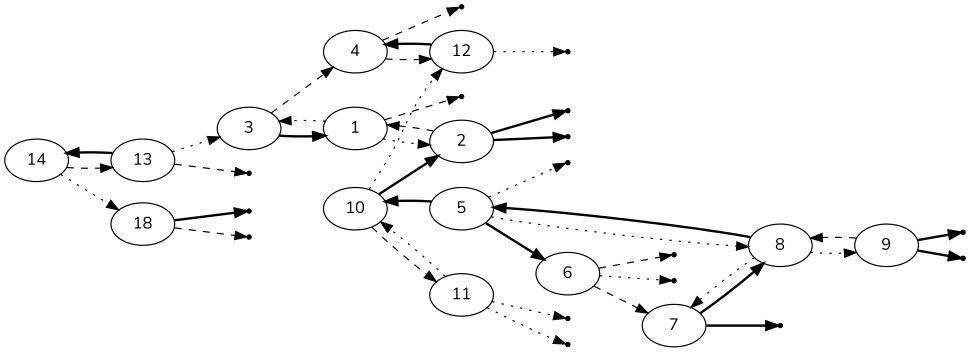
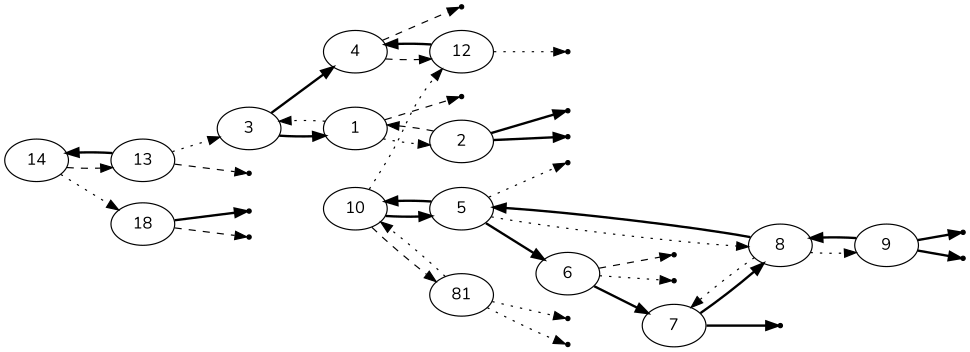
  digraph {
    fontname=Nunito
    rankdir=LR
    node [fontname=Nunito shape=point]
    edge [fontname=Nunito style=bold]
    14 [shape=""]
    13 [shape=""]
    18 [shape=""]
    3 [shape=""]
    null2
    null0
    null1
    1 [shape=""]
    4 [shape=""]
    null13
    2 [shape=""]
    null3
    12 [shape=""]
    null14
    null15
    null4
    10 [shape=""]
    5 [shape=""]
-   11 [shape=""]
+   11 [label=81 shape=""]
    null7
    8 [shape=""]
    6 [shape=""]
    null5
    null6
    7 [shape=""]
    9 [shape=""]
    null10
    null8
    null9
    null11
    null12
    14 -> 13 [style=dashed]
    14 -> 18 [style=dotted]
    13 -> 14
    13 -> 3 [style=dotted]
    13 -> null2 [style=dashed]
    18 -> null0
    18 -> null1 [style=dashed]
    3 -> 1
-   3 -> 4 [style=dashed]
+   3 -> 4
    1 -> 3 [style=dotted]
    1 -> null13 [style=dashed]
    1 -> 2 [style=dotted]
    4 -> null3 [style=dashed]
    4 -> 12 [style=dashed]
    2 -> 1 [style=dashed]
    2 -> null14
    2 -> null15
    12 -> 4
    12 -> null4 [style=dotted]
    10 -> 12 [style=dotted]
-   10 -> 2
+   10 -> 5
    10 -> 11 [style=dashed]
    5 -> 10
    5 -> null7 [style=dotted]
    5 -> 8 [style=dotted]
    5 -> 6
    11 -> 10 [style=dotted]
    11 -> null5 [style=dotted]
    11 -> null6 [style=dotted]
    8 -> 5
    8 -> 7 [style=dotted]
    8 -> 9 [style=dotted]
-   6 -> 7 [style=dashed]
+   6 -> 7
    6 -> null11 [style=dashed]
    6 -> null12 [style=dotted]
    7 -> 8
    7 -> null10
-   9 -> 8 [style=dashed]
+   9 -> 8
    9 -> null8
    9 -> null9
  }
